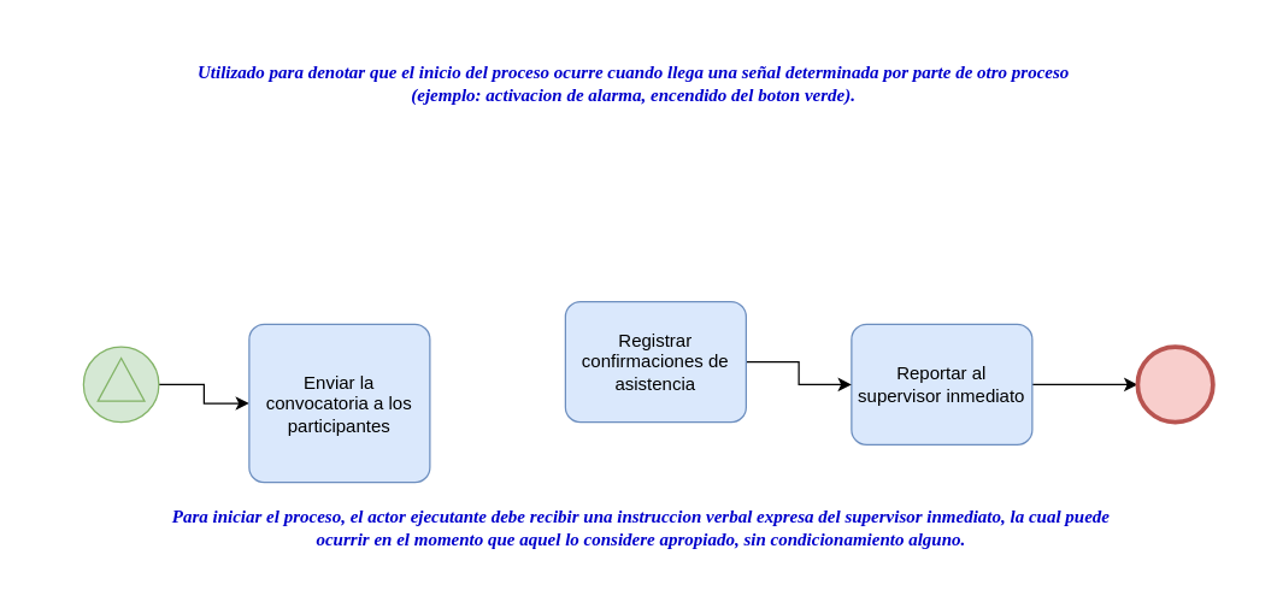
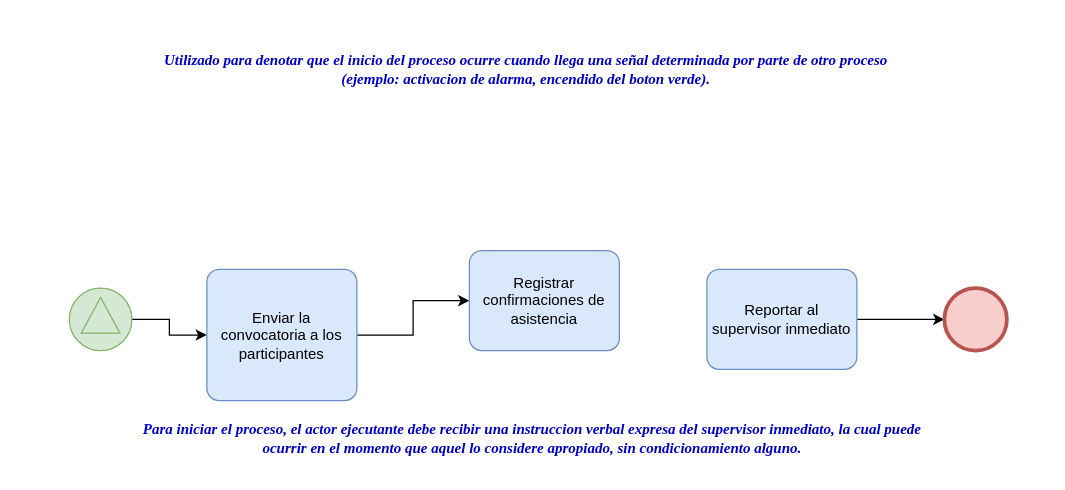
  <mxCell id="0" />
  <mxCell id="1" parent="0" />
  <mxCell id="2" style="edgeStyle=orthogonalEdgeStyle;rounded=0;orthogonalLoop=1;jettySize=auto;html=1;entryX=0;entryY=0.5;entryDx=0;entryDy=0;entryPerimeter=0;" edge="1" parent="1" source="3" target="5"><mxGeometry relative="1" as="geometry" /></mxCell>
  <mxCell id="3" value="" style="points=[[0.145,0.145,0],[0.5,0,0],[0.855,0.145,0],[1,0.5,0],[0.855,0.855,0],[0.5,1,0],[0.145,0.855,0],[0,0.5,0]];shape=mxgraph.bpmn.event;html=1;verticalLabelPosition=bottom;labelBackgroundColor=#ffffff;verticalAlign=top;align=center;perimeter=ellipsePerimeter;outlineConnect=0;aspect=fixed;outline=standard;symbol=signal;fillColor=#d5e8d4;strokeColor=#82b366;" vertex="1" parent="1"><mxGeometry x="55" y="230" width="50" height="50" as="geometry" /></mxCell>
+ <mxCell id="4" value="" style="edgeStyle=orthogonalEdgeStyle;rounded=0;orthogonalLoop=1;jettySize=auto;html=1;" edge="1" parent="1" source="5" target="9"><mxGeometry relative="1" as="geometry" /></mxCell>
  <mxCell id="5" value="Enviar la convocatoria a los participantes" style="points=[[0.25,0,0],[0.5,0,0],[0.75,0,0],[1,0.25,0],[1,0.5,0],[1,0.75,0],[0.75,1,0],[0.5,1,0],[0.25,1,0],[0,0.75,0],[0,0.5,0],[0,0.25,0]];shape=mxgraph.bpmn.task;whiteSpace=wrap;rectStyle=rounded;size=10;taskMarker=abstract;fillColor=#dae8fc;strokeColor=#6c8ebf;" vertex="1" parent="1"><mxGeometry x="165" y="215" width="120" height="105" as="geometry" /></mxCell>
  <mxCell id="6" style="edgeStyle=orthogonalEdgeStyle;rounded=0;orthogonalLoop=1;jettySize=auto;html=1;" edge="1" parent="1" source="7" target="10"><mxGeometry relative="1" as="geometry" /></mxCell>
  <mxCell id="7" value="Reportar al supervisor inmediato" style="points=[[0.25,0,0],[0.5,0,0],[0.75,0,0],[1,0.25,0],[1,0.5,0],[1,0.75,0],[0.75,1,0],[0.5,1,0],[0.25,1,0],[0,0.75,0],[0,0.5,0],[0,0.25,0]];shape=mxgraph.bpmn.task;whiteSpace=wrap;rectStyle=rounded;size=10;taskMarker=abstract;fillColor=#dae8fc;strokeColor=#6c8ebf;" vertex="1" parent="1"><mxGeometry x="565" y="215" width="120" height="80" as="geometry" /></mxCell>
- <mxCell id="8" style="edgeStyle=orthogonalEdgeStyle;rounded=0;orthogonalLoop=1;jettySize=auto;html=1;" edge="1" parent="1" source="9" target="7"><mxGeometry relative="1" as="geometry" /></mxCell>
  <mxCell id="9" value="Registrar confirmaciones de asistencia" style="points=[[0.25,0,0],[0.5,0,0],[0.75,0,0],[1,0.25,0],[1,0.5,0],[1,0.75,0],[0.75,1,0],[0.5,1,0],[0.25,1,0],[0,0.75,0],[0,0.5,0],[0,0.25,0]];shape=mxgraph.bpmn.task;whiteSpace=wrap;rectStyle=rounded;size=10;taskMarker=abstract;fillColor=#dae8fc;strokeColor=#6c8ebf;" vertex="1" parent="1"><mxGeometry x="375" y="200" width="120" height="80" as="geometry" /></mxCell>
  <mxCell id="10" value="" style="points=[[0.145,0.145,0],[0.5,0,0],[0.855,0.145,0],[1,0.5,0],[0.855,0.855,0],[0.5,1,0],[0.145,0.855,0],[0,0.5,0]];shape=mxgraph.bpmn.event;html=1;verticalLabelPosition=bottom;labelBackgroundColor=#ffffff;verticalAlign=top;align=center;perimeter=ellipsePerimeter;outlineConnect=0;aspect=fixed;outline=end;symbol=terminate2;fillColor=#f8cecc;strokeColor=#b85450;" vertex="1" parent="1"><mxGeometry x="755" y="230" width="50" height="50" as="geometry" /></mxCell>
  <mxCell id="11" value="&lt;h4&gt;&lt;font color=&quot;#0000cc&quot; face=&quot;Georgia&quot;&gt;&lt;i style=&quot;background-color: rgb(255, 255, 255);&quot;&gt;Utilizado para denotar que el inicio del proceso ocurre cuando llega una señal determinada por parte de otro proceso&lt;br&gt; (ejemplo: activacion de alarma, encendido del boton verde).&lt;/i&gt;&lt;/font&gt;&lt;/h4&gt;" style="text;html=1;align=center;verticalAlign=middle;resizable=0;points=[];autosize=1;strokeColor=none;fillColor=none;" vertex="1" parent="1"><mxGeometry x="40" y="20" width="760" height="70" as="geometry" /></mxCell>
  <mxCell id="12" value="&lt;b&gt;&lt;i&gt;Para iniciar el proceso, el actor ejecutante debe recibir una instruccion verbal expresa del supervisor inmediato, la cual puede &lt;br&gt;ocurrir en el momento que aquel lo considere apropiado, sin condicionamiento alguno.&lt;/i&gt;&lt;/b&gt;" style="text;html=1;align=center;verticalAlign=middle;resizable=0;points=[];autosize=1;strokeColor=none;fillColor=none;fontFamily=Georgia;fontColor=#0000CC;" vertex="1" parent="1"><mxGeometry x="20" y="330" width="810" height="40" as="geometry" /></mxCell>
